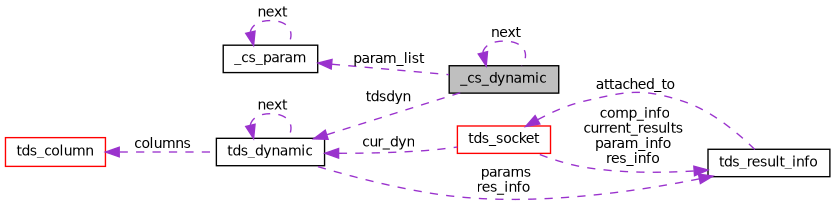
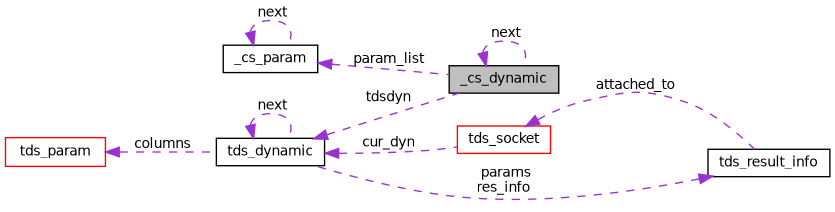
  digraph {
    rankdir=LR
    node [color=black fillcolor=white fontname=Helvetica fontsize=10 shape=record style=filled]
    edge [color=darkorchid3 dir=back fontname=Helvetica fontsize=10 labelfontname=Helvetica labelfontsize=10 style=dashed]
    n1 [fillcolor=grey75 fontcolor=black height=0.2 label=_cs_dynamic width=0.4]
    n2 [height=0.2 label=tds_dynamic width=0.4]
    n3 [color=red height=0.2 label=tds_socket width=0.4]
    n4 [height=0.2 label=tds_result_info width=0.4]
-   n5 [color=red height=0.2 label=tds_column width=0.4]
+   n5 [color=red height=0.2 label=tds_param width=0.4]
    n6 [height=0.2 label=_cs_param width=0.4]
    n1 -> n1 [label=" next"]
    n2 -> n1 [label=" tdsdyn"]
    n2 -> n2 [label=" next"]
    n2 -> n3 [label=" cur_dyn"]
    n3 -> n4 [label=" attached_to"]
    n4 -> n2 [label=" params\nres_info"]
-   n4 -> n3 [label=" comp_info\ncurrent_results\nparam_info\nres_info"]
    n5 -> n2 [label=" columns"]
    n6 -> n1 [label=" param_list"]
    n6 -> n6 [label=" next"]
  }
